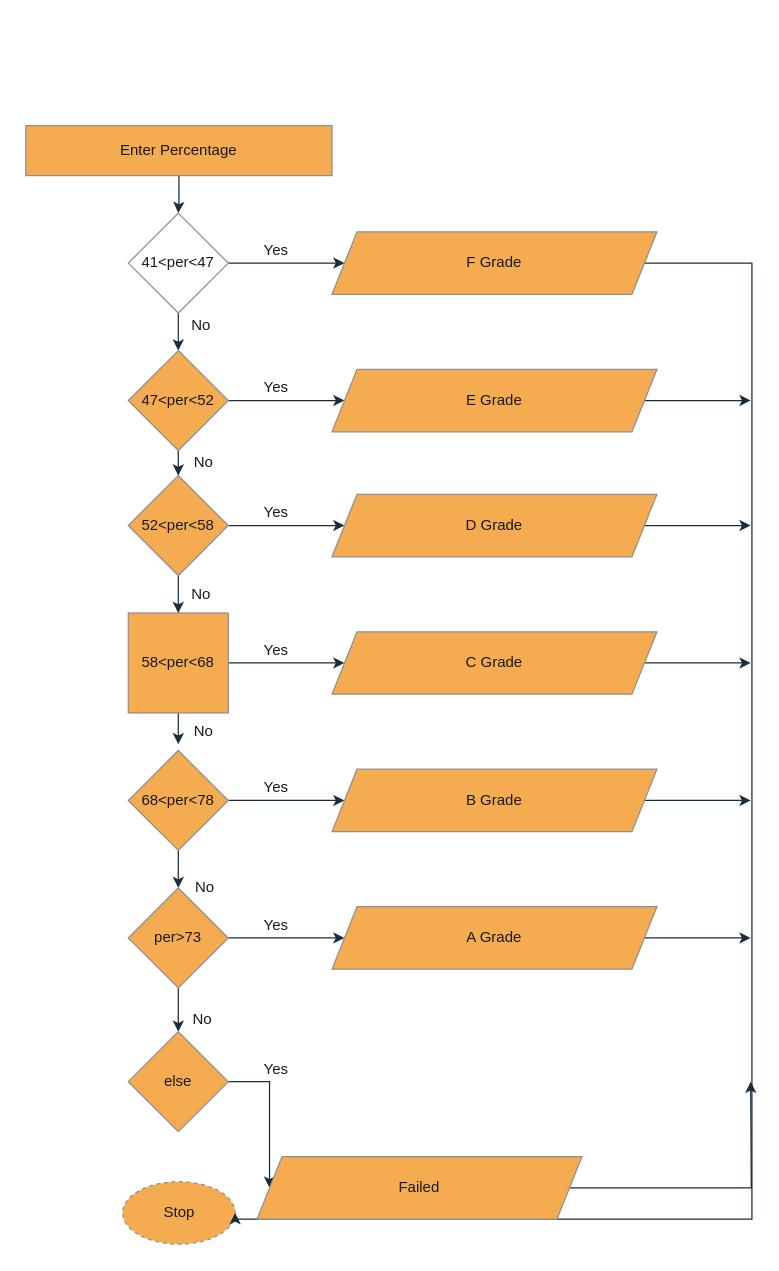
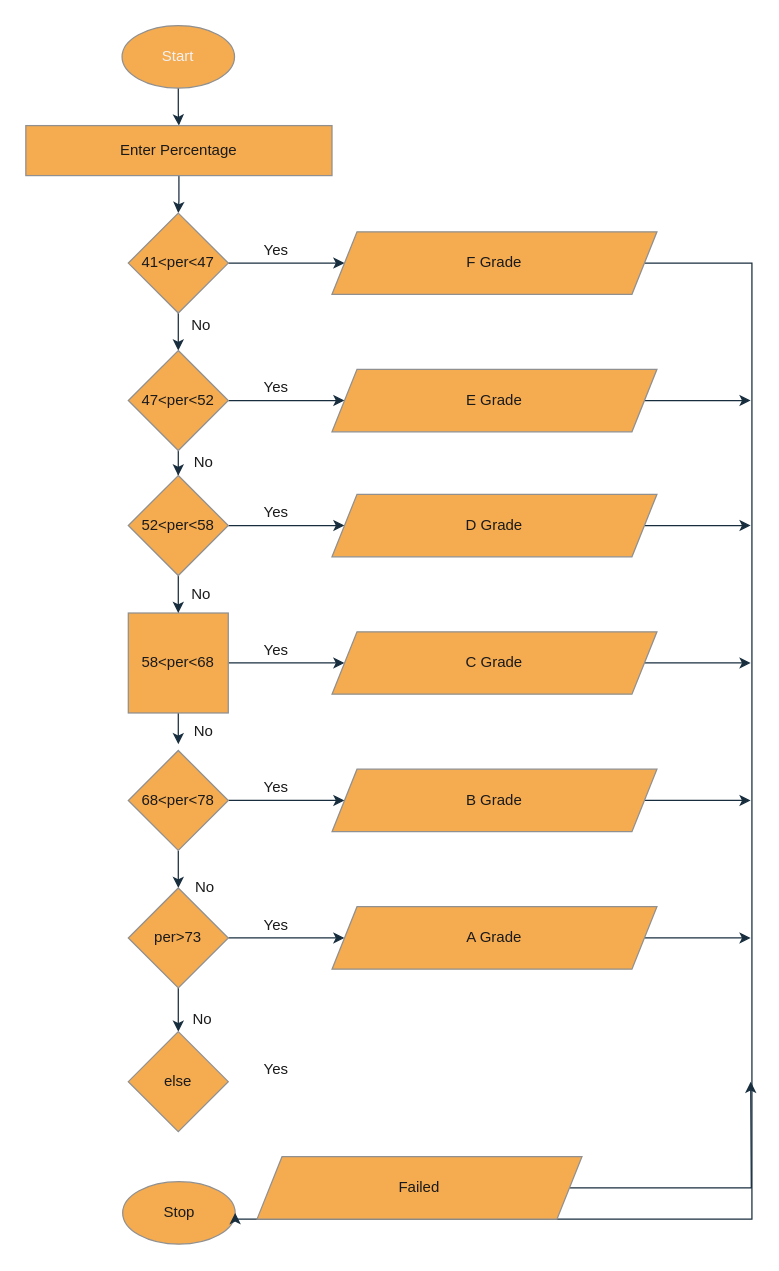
  <mxCell id="0" />
  <mxCell id="1" parent="0" />
+ <mxCell id="2" style="edgeStyle=orthogonalEdgeStyle;rounded=0;orthogonalLoop=1;jettySize=auto;html=1;labelBackgroundColor=none;strokeColor=#182E3E;fontColor=default;" edge="1" parent="1" source="3" target="5"><mxGeometry relative="1" as="geometry" /></mxCell>
+ <mxCell id="3" value="&lt;font style=&quot;color: rgb(242, 242, 242);&quot;&gt;Start&lt;/font&gt;" style="ellipse;whiteSpace=wrap;html=1;labelBackgroundColor=none;fillColor=#F5AB50;strokeColor=#909090;fontColor=#1A1A1A;" vertex="1" parent="1"><mxGeometry x="97" y="20" width="90" height="50" as="geometry" /></mxCell>
  <mxCell id="4" style="edgeStyle=orthogonalEdgeStyle;rounded=0;orthogonalLoop=1;jettySize=auto;html=1;entryX=0.5;entryY=0;entryDx=0;entryDy=0;labelBackgroundColor=none;strokeColor=#182E3E;fontColor=default;" edge="1" parent="1" source="5" target="8"><mxGeometry relative="1" as="geometry" /></mxCell>
  <mxCell id="5" value="Enter Percentage" style="rounded=0;whiteSpace=wrap;html=1;labelBackgroundColor=none;fillColor=#F5AB50;strokeColor=#909090;fontColor=#1A1A1A;" vertex="1" parent="1"><mxGeometry x="20" y="100" width="245" height="40" as="geometry" /></mxCell>
  <mxCell id="6" style="edgeStyle=orthogonalEdgeStyle;rounded=0;orthogonalLoop=1;jettySize=auto;html=1;entryX=0;entryY=0.5;entryDx=0;entryDy=0;labelBackgroundColor=none;strokeColor=#182E3E;fontColor=default;" edge="1" parent="1" source="8" target="28"><mxGeometry relative="1" as="geometry" /></mxCell>
  <mxCell id="7" style="edgeStyle=orthogonalEdgeStyle;rounded=0;orthogonalLoop=1;jettySize=auto;html=1;entryX=0.5;entryY=0;entryDx=0;entryDy=0;labelBackgroundColor=none;strokeColor=#182E3E;fontColor=default;" edge="1" parent="1" source="8" target="11"><mxGeometry relative="1" as="geometry" /></mxCell>
- <mxCell id="8" value="41&amp;lt;per&amp;lt;47" style="rhombus;whiteSpace=wrap;html=1;labelBackgroundColor=none;fillColor=#ffffff;strokeColor=#909090;fontColor=#1A1A1A;" vertex="1" parent="1"><mxGeometry x="102" y="170" width="80" height="80" as="geometry" /></mxCell>
+ <mxCell id="8" value="41&amp;lt;per&amp;lt;47" style="rhombus;whiteSpace=wrap;html=1;labelBackgroundColor=none;fillColor=#F5AB50;strokeColor=#909090;fontColor=#1A1A1A;" vertex="1" parent="1"><mxGeometry x="102" y="170" width="80" height="80" as="geometry" /></mxCell>
  <mxCell id="9" style="edgeStyle=orthogonalEdgeStyle;rounded=0;orthogonalLoop=1;jettySize=auto;html=1;entryX=0;entryY=0.5;entryDx=0;entryDy=0;labelBackgroundColor=none;strokeColor=#182E3E;fontColor=default;" edge="1" parent="1" source="11" target="30"><mxGeometry relative="1" as="geometry" /></mxCell>
  <mxCell id="10" style="edgeStyle=orthogonalEdgeStyle;rounded=0;orthogonalLoop=1;jettySize=auto;html=1;strokeColor=#182E3E;fontColor=#1A1A1A;" edge="1" parent="1" source="11" target="17"><mxGeometry relative="1" as="geometry" /></mxCell>
  <mxCell id="11" value="47&amp;lt;per&amp;lt;52" style="rhombus;whiteSpace=wrap;html=1;labelBackgroundColor=none;fillColor=#F5AB50;strokeColor=#909090;fontColor=#1A1A1A;" vertex="1" parent="1"><mxGeometry x="102" y="280" width="80" height="80" as="geometry" /></mxCell>
  <mxCell id="12" style="edgeStyle=orthogonalEdgeStyle;rounded=0;orthogonalLoop=1;jettySize=auto;html=1;labelBackgroundColor=none;strokeColor=#182E3E;fontColor=default;" edge="1" parent="1" source="14"><mxGeometry relative="1" as="geometry"><mxPoint x="142" y="595" as="targetPoint" /></mxGeometry></mxCell>
  <mxCell id="13" style="edgeStyle=orthogonalEdgeStyle;rounded=0;orthogonalLoop=1;jettySize=auto;html=1;entryX=0;entryY=0.5;entryDx=0;entryDy=0;labelBackgroundColor=none;strokeColor=#182E3E;fontColor=default;" edge="1" parent="1" source="14" target="34"><mxGeometry relative="1" as="geometry" /></mxCell>
  <mxCell id="14" value="58&amp;lt;per&amp;lt;68" style="whiteSpace=wrap;html=1;labelBackgroundColor=none;fillColor=#F5AB50;strokeColor=#909090;fontColor=#1A1A1A;rounded=0;" vertex="1" parent="1"><mxGeometry x="102" y="490" width="80" height="80" as="geometry" /></mxCell>
  <mxCell id="15" style="edgeStyle=orthogonalEdgeStyle;rounded=0;orthogonalLoop=1;jettySize=auto;html=1;entryX=0.5;entryY=0;entryDx=0;entryDy=0;labelBackgroundColor=none;strokeColor=#182E3E;fontColor=default;" edge="1" parent="1" source="17" target="14"><mxGeometry relative="1" as="geometry" /></mxCell>
  <mxCell id="16" style="edgeStyle=orthogonalEdgeStyle;rounded=0;orthogonalLoop=1;jettySize=auto;html=1;entryX=0;entryY=0.5;entryDx=0;entryDy=0;labelBackgroundColor=none;strokeColor=#182E3E;fontColor=default;" edge="1" parent="1" source="17" target="32"><mxGeometry relative="1" as="geometry" /></mxCell>
  <mxCell id="17" value="52&amp;lt;per&amp;lt;58" style="rhombus;whiteSpace=wrap;html=1;labelBackgroundColor=none;fillColor=#F5AB50;strokeColor=#909090;fontColor=#1A1A1A;" vertex="1" parent="1"><mxGeometry x="102" y="380" width="80" height="80" as="geometry" /></mxCell>
  <mxCell id="18" style="edgeStyle=orthogonalEdgeStyle;rounded=0;orthogonalLoop=1;jettySize=auto;html=1;entryX=0.5;entryY=0;entryDx=0;entryDy=0;labelBackgroundColor=none;strokeColor=#182E3E;fontColor=default;" edge="1" parent="1" source="20" target="23"><mxGeometry relative="1" as="geometry" /></mxCell>
  <mxCell id="19" style="edgeStyle=orthogonalEdgeStyle;rounded=0;orthogonalLoop=1;jettySize=auto;html=1;entryX=0;entryY=0.5;entryDx=0;entryDy=0;labelBackgroundColor=none;strokeColor=#182E3E;fontColor=default;" edge="1" parent="1" source="20" target="36"><mxGeometry relative="1" as="geometry" /></mxCell>
  <mxCell id="20" value="68&amp;lt;per&amp;lt;78" style="rhombus;whiteSpace=wrap;html=1;labelBackgroundColor=none;fillColor=#F5AB50;strokeColor=#909090;fontColor=#1A1A1A;" vertex="1" parent="1"><mxGeometry x="102" y="600" width="80" height="80" as="geometry" /></mxCell>
  <mxCell id="21" style="edgeStyle=orthogonalEdgeStyle;rounded=0;orthogonalLoop=1;jettySize=auto;html=1;entryX=0;entryY=0.5;entryDx=0;entryDy=0;labelBackgroundColor=none;strokeColor=#182E3E;fontColor=default;" edge="1" parent="1" source="23" target="38"><mxGeometry relative="1" as="geometry" /></mxCell>
  <mxCell id="22" style="edgeStyle=orthogonalEdgeStyle;rounded=0;orthogonalLoop=1;jettySize=auto;html=1;entryX=0.5;entryY=0;entryDx=0;entryDy=0;labelBackgroundColor=none;strokeColor=#182E3E;fontColor=default;" edge="1" parent="1" source="23" target="25"><mxGeometry relative="1" as="geometry" /></mxCell>
  <mxCell id="23" value="per&amp;gt;73" style="rhombus;whiteSpace=wrap;html=1;labelBackgroundColor=none;fillColor=#F5AB50;strokeColor=#909090;fontColor=#1A1A1A;" vertex="1" parent="1"><mxGeometry x="102" y="710" width="80" height="80" as="geometry" /></mxCell>
- <mxCell id="24" style="edgeStyle=orthogonalEdgeStyle;rounded=0;orthogonalLoop=1;jettySize=auto;html=1;entryX=0;entryY=0.5;entryDx=0;entryDy=0;labelBackgroundColor=none;strokeColor=#182E3E;fontColor=default;" edge="1" parent="1" source="25" target="40"><mxGeometry relative="1" as="geometry" /></mxCell>
  <mxCell id="25" value="else" style="rhombus;whiteSpace=wrap;html=1;labelBackgroundColor=none;fillColor=#F5AB50;strokeColor=#909090;fontColor=#1A1A1A;" vertex="1" parent="1"><mxGeometry x="102" y="825" width="80" height="80" as="geometry" /></mxCell>
- <mxCell id="26" value="Stop" style="ellipse;whiteSpace=wrap;html=1;labelBackgroundColor=none;fillColor=#F5AB50;strokeColor=#909090;fontColor=#1A1A1A;dashed=1;" vertex="1" parent="1"><mxGeometry x="97.5" y="945" width="90" height="50" as="geometry" /></mxCell>
+ <mxCell id="26" value="Stop" style="ellipse;whiteSpace=wrap;html=1;labelBackgroundColor=none;fillColor=#F5AB50;strokeColor=#909090;fontColor=#1A1A1A;" vertex="1" parent="1"><mxGeometry x="97.5" y="945" width="90" height="50" as="geometry" /></mxCell>
  <mxCell id="27" style="edgeStyle=orthogonalEdgeStyle;rounded=0;orthogonalLoop=1;jettySize=auto;html=1;strokeColor=#182E3E;fontColor=#1A1A1A;entryX=1;entryY=0.5;entryDx=0;entryDy=0;" edge="1" parent="1" source="28" target="26"><mxGeometry relative="1" as="geometry"><mxPoint x="600" y="975" as="targetPoint" /><Array as="points"><mxPoint x="601" y="210" /><mxPoint x="601" y="975" /><mxPoint x="188" y="975" /></Array></mxGeometry></mxCell>
  <mxCell id="28" value="F Grade" style="shape=parallelogram;perimeter=parallelogramPerimeter;whiteSpace=wrap;html=1;fixedSize=1;labelBackgroundColor=none;fillColor=#F5AB50;strokeColor=#909090;fontColor=#1A1A1A;" vertex="1" parent="1"><mxGeometry x="265" y="185" width="260" height="50" as="geometry" /></mxCell>
  <mxCell id="29" style="edgeStyle=orthogonalEdgeStyle;rounded=0;orthogonalLoop=1;jettySize=auto;html=1;strokeColor=#182E3E;fontColor=#1A1A1A;" edge="1" parent="1" source="30"><mxGeometry relative="1" as="geometry"><mxPoint x="600" y="320" as="targetPoint" /></mxGeometry></mxCell>
  <mxCell id="30" value="E Grade" style="shape=parallelogram;perimeter=parallelogramPerimeter;whiteSpace=wrap;html=1;fixedSize=1;labelBackgroundColor=none;fillColor=#F5AB50;strokeColor=#909090;fontColor=#1A1A1A;" vertex="1" parent="1"><mxGeometry x="265" y="295" width="260" height="50" as="geometry" /></mxCell>
  <mxCell id="31" style="edgeStyle=orthogonalEdgeStyle;rounded=0;orthogonalLoop=1;jettySize=auto;html=1;strokeColor=#182E3E;fontColor=#1A1A1A;" edge="1" parent="1" source="32"><mxGeometry relative="1" as="geometry"><mxPoint x="600" y="420" as="targetPoint" /></mxGeometry></mxCell>
  <mxCell id="32" value="D Grade" style="shape=parallelogram;perimeter=parallelogramPerimeter;whiteSpace=wrap;html=1;fixedSize=1;labelBackgroundColor=none;fillColor=#F5AB50;strokeColor=#909090;fontColor=#1A1A1A;" vertex="1" parent="1"><mxGeometry x="265" y="395" width="260" height="50" as="geometry" /></mxCell>
  <mxCell id="33" style="edgeStyle=orthogonalEdgeStyle;rounded=0;orthogonalLoop=1;jettySize=auto;html=1;strokeColor=#182E3E;fontColor=#1A1A1A;" edge="1" parent="1" source="34"><mxGeometry relative="1" as="geometry"><mxPoint x="600" y="530" as="targetPoint" /></mxGeometry></mxCell>
  <mxCell id="34" value="C Grade" style="shape=parallelogram;perimeter=parallelogramPerimeter;whiteSpace=wrap;html=1;fixedSize=1;labelBackgroundColor=none;fillColor=#F5AB50;strokeColor=#909090;fontColor=#1A1A1A;" vertex="1" parent="1"><mxGeometry x="265" y="505" width="260" height="50" as="geometry" /></mxCell>
  <mxCell id="35" style="edgeStyle=orthogonalEdgeStyle;rounded=0;orthogonalLoop=1;jettySize=auto;html=1;strokeColor=#182E3E;fontColor=#1A1A1A;" edge="1" parent="1" source="36"><mxGeometry relative="1" as="geometry"><mxPoint x="600" y="640" as="targetPoint" /></mxGeometry></mxCell>
  <mxCell id="36" value="B Grade" style="shape=parallelogram;perimeter=parallelogramPerimeter;whiteSpace=wrap;html=1;fixedSize=1;labelBackgroundColor=none;fillColor=#F5AB50;strokeColor=#909090;fontColor=#1A1A1A;" vertex="1" parent="1"><mxGeometry x="265" y="615" width="260" height="50" as="geometry" /></mxCell>
  <mxCell id="37" style="edgeStyle=orthogonalEdgeStyle;rounded=0;orthogonalLoop=1;jettySize=auto;html=1;strokeColor=#182E3E;fontColor=#1A1A1A;" edge="1" parent="1" source="38"><mxGeometry relative="1" as="geometry"><mxPoint x="600" y="750" as="targetPoint" /></mxGeometry></mxCell>
  <mxCell id="38" value="A Grade" style="shape=parallelogram;perimeter=parallelogramPerimeter;whiteSpace=wrap;html=1;fixedSize=1;labelBackgroundColor=none;fillColor=#F5AB50;strokeColor=#909090;fontColor=#1A1A1A;" vertex="1" parent="1"><mxGeometry x="265" y="725" width="260" height="50" as="geometry" /></mxCell>
  <mxCell id="39" style="edgeStyle=orthogonalEdgeStyle;rounded=0;orthogonalLoop=1;jettySize=auto;html=1;strokeColor=#182E3E;fontColor=#1A1A1A;" edge="1" parent="1" source="40"><mxGeometry relative="1" as="geometry"><mxPoint x="600" y="865" as="targetPoint" /></mxGeometry></mxCell>
  <mxCell id="40" value="Failed" style="shape=parallelogram;perimeter=parallelogramPerimeter;whiteSpace=wrap;html=1;fixedSize=1;labelBackgroundColor=none;fillColor=#F5AB50;strokeColor=#909090;fontColor=#1A1A1A;" vertex="1" parent="1"><mxGeometry x="205" y="925" width="260" height="50" as="geometry" /></mxCell>
  <mxCell id="41" value="Yes" style="text;html=1;align=center;verticalAlign=middle;resizable=0;points=[];autosize=1;strokeColor=none;fillColor=none;fontColor=#1A1A1A;" vertex="1" parent="1"><mxGeometry x="200" y="185" width="40" height="30" as="geometry" /></mxCell>
  <mxCell id="42" value="Yes" style="text;html=1;align=center;verticalAlign=middle;resizable=0;points=[];autosize=1;strokeColor=none;fillColor=none;fontColor=#1A1A1A;" vertex="1" parent="1"><mxGeometry x="200" y="295" width="40" height="30" as="geometry" /></mxCell>
  <mxCell id="43" value="Yes" style="text;html=1;align=center;verticalAlign=middle;resizable=0;points=[];autosize=1;strokeColor=none;fillColor=none;fontColor=#1A1A1A;" vertex="1" parent="1"><mxGeometry x="200" y="505" width="40" height="30" as="geometry" /></mxCell>
  <mxCell id="44" value="Yes" style="text;html=1;align=center;verticalAlign=middle;resizable=0;points=[];autosize=1;strokeColor=none;fillColor=none;fontColor=#1A1A1A;" vertex="1" parent="1"><mxGeometry x="200" y="395" width="40" height="30" as="geometry" /></mxCell>
  <mxCell id="45" value="Yes" style="text;html=1;align=center;verticalAlign=middle;resizable=0;points=[];autosize=1;strokeColor=none;fillColor=none;fontColor=#1A1A1A;" vertex="1" parent="1"><mxGeometry x="200" y="840" width="40" height="30" as="geometry" /></mxCell>
  <mxCell id="46" value="Yes" style="text;html=1;align=center;verticalAlign=middle;resizable=0;points=[];autosize=1;strokeColor=none;fillColor=none;fontColor=#1A1A1A;" vertex="1" parent="1"><mxGeometry x="200" y="725" width="40" height="30" as="geometry" /></mxCell>
  <mxCell id="47" value="Yes" style="text;html=1;align=center;verticalAlign=middle;resizable=0;points=[];autosize=1;strokeColor=none;fillColor=none;fontColor=#1A1A1A;" vertex="1" parent="1"><mxGeometry x="200" y="615" width="40" height="30" as="geometry" /></mxCell>
  <mxCell id="48" value="No" style="text;html=1;align=center;verticalAlign=middle;resizable=0;points=[];autosize=1;strokeColor=none;fillColor=none;fontColor=#1A1A1A;" vertex="1" parent="1"><mxGeometry x="140" y="245" width="40" height="30" as="geometry" /></mxCell>
  <mxCell id="49" value="No" style="text;html=1;align=center;verticalAlign=middle;resizable=0;points=[];autosize=1;strokeColor=none;fillColor=none;fontColor=#1A1A1A;" vertex="1" parent="1"><mxGeometry x="142" y="355" width="40" height="30" as="geometry" /></mxCell>
  <mxCell id="50" value="No" style="text;html=1;align=center;verticalAlign=middle;resizable=0;points=[];autosize=1;strokeColor=none;fillColor=none;fontColor=#1A1A1A;" vertex="1" parent="1"><mxGeometry x="140" y="460" width="40" height="30" as="geometry" /></mxCell>
  <mxCell id="51" value="No" style="text;html=1;align=center;verticalAlign=middle;resizable=0;points=[];autosize=1;strokeColor=none;fillColor=none;fontColor=#1A1A1A;" vertex="1" parent="1"><mxGeometry x="142" y="570" width="40" height="30" as="geometry" /></mxCell>
  <mxCell id="52" value="No" style="text;html=1;align=center;verticalAlign=middle;resizable=0;points=[];autosize=1;strokeColor=none;fillColor=none;fontColor=#1A1A1A;" vertex="1" parent="1"><mxGeometry x="141" y="800" width="40" height="30" as="geometry" /></mxCell>
  <mxCell id="53" value="No" style="text;html=1;align=center;verticalAlign=middle;resizable=0;points=[];autosize=1;strokeColor=none;fillColor=none;fontColor=#1A1A1A;" vertex="1" parent="1"><mxGeometry x="143" y="695" width="40" height="30" as="geometry" /></mxCell>
